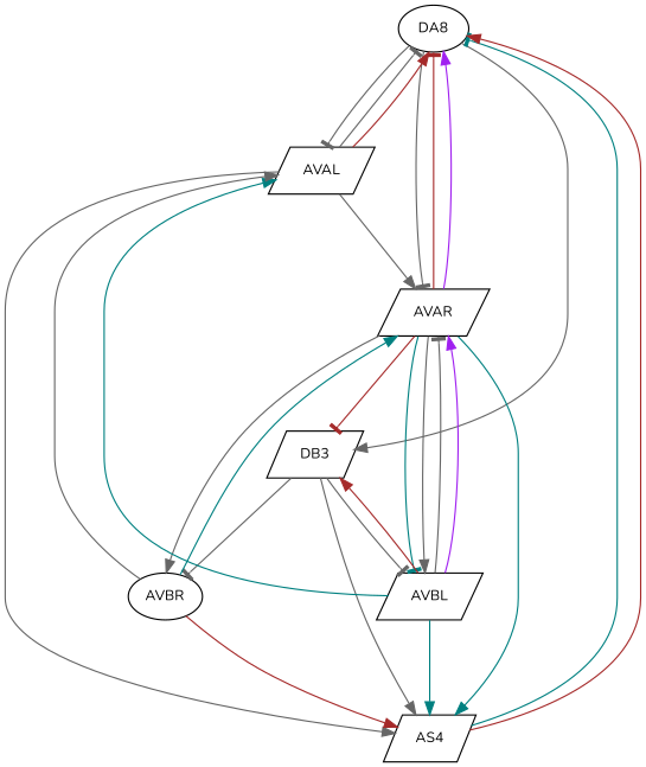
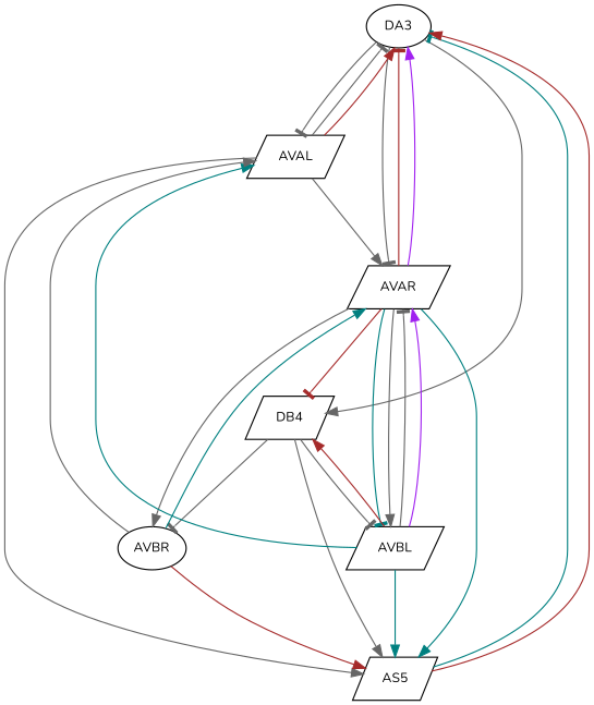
  digraph {
    fontname=Nunito
    fontsize=12
    splines=true
    node [fontname=Nunito fontsize=11 shape=parallelogram]
    edge [color=gray40 fontname=Nunito minlen=2]
-   DA3 [shape=ellipse label=DA8]
-   AS4
+   DA3 [shape=ellipse]
+   AS4 [label=AS5]
    AVAL
    AVAR
-   DB3
+   DB3 [label=DB4]
    AVBL
    AVBR [shape=ellipse]
    DA3 -> AVAL [arrowhead=tee]
    DA3 -> AVAR [arrowhead=tee]
    DA3 -> DB3
    AS4 -> DA3 [arrowhead=tee color=teal]
    AS4 -> DA3 [color=brown]
    AVAL -> DA3 [arrowhead=tee]
    AVAL -> DA3 [color=brown]
    AVAL -> AS4
    AVAL -> AVAR
    AVAR -> DA3 [arrowhead=tee color=brown]
    AVAR -> DA3 [color=purple]
    AVAR -> AS4 [color=teal]
    AVAR -> DB3 [arrowhead=tee color=brown]
    AVAR -> AVBL [arrowhead=tee color=teal]
    AVAR -> AVBL
    AVAR -> AVBR
    DB3 -> AS4
    DB3 -> AVBL [arrowhead=tee]
    DB3 -> AVBR [arrowhead=tee]
    AVBL -> AS4 [color=teal]
    AVBL -> AVAL [color=teal]
    AVBL -> AVAR [arrowhead=tee]
    AVBL -> AVAR [color=purple]
    AVBL -> DB3 [arrowhead=normal color=brown]
    AVBR -> AS4 [color=brown]
    AVBR -> AVAL
    AVBR -> AVAR [color=teal]
  }
